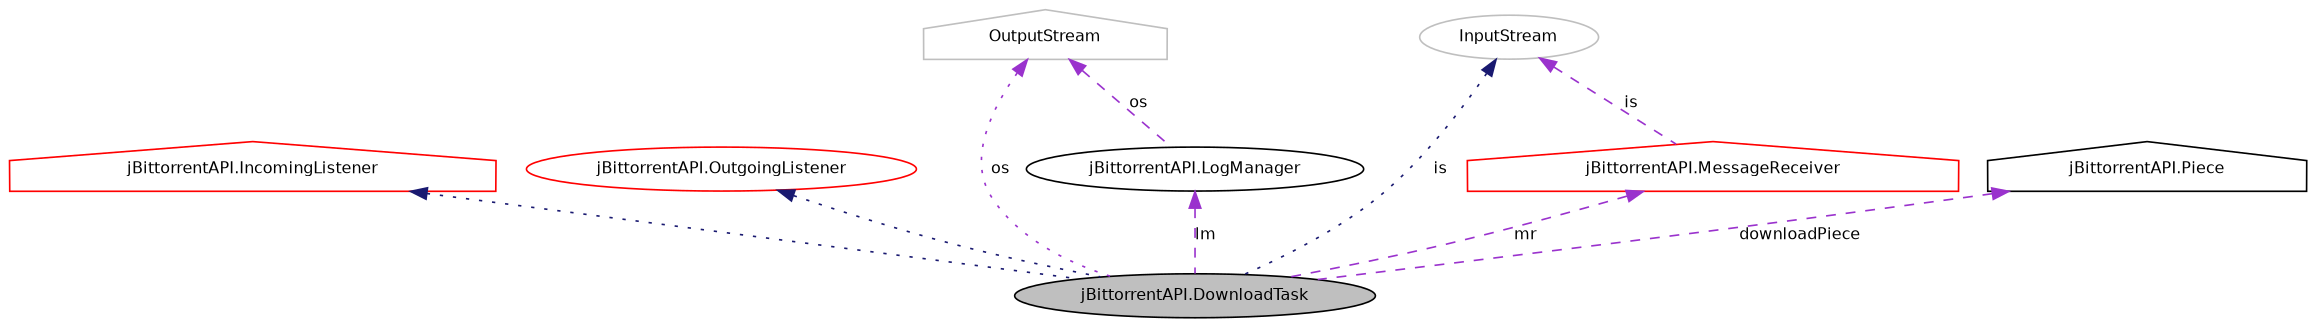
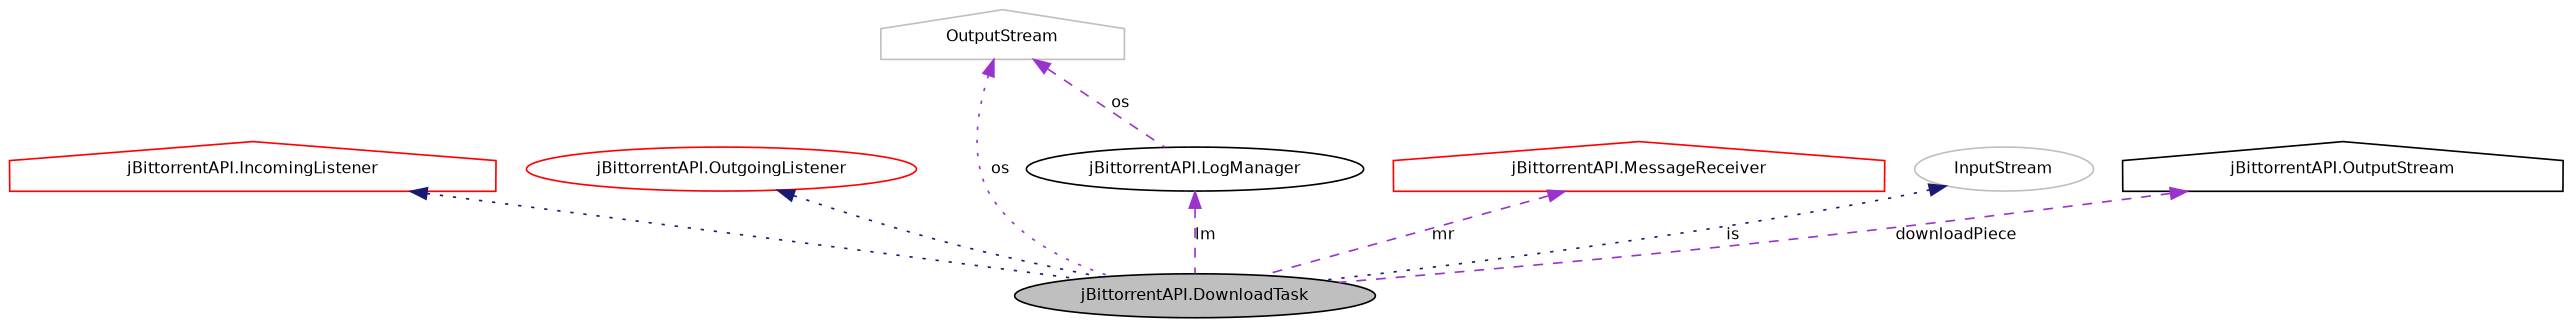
  digraph {
    fontname="DejaVu Sans"
    rankdir=TB
    node [color=black fontname="DejaVu Sans" fontsize=10 shape=ellipse]
    edge [color=darkorchid3 dir=back fontname="DejaVu Sans" fontsize=10 labelfontname=FreeSans labelfontsize=10 style=dashed]
    n1 [fillcolor=grey75 fontcolor=black height=0.2 label="jBittorrentAPI.DownloadTask" style=filled width=0.4]
    n2 [color=red height=0.2 label="jBittorrentAPI.IncomingListener" shape=house width=0.4]
    n3 [color=red height=0.2 label="jBittorrentAPI.OutgoingListener" width=0.4]
    n4 [height=0.2 label="jBittorrentAPI.LogManager" width=0.4]
    n5 [color=grey75 height=0.2 label=OutputStream shape=house width=0.4]
    n6 [color=red height=0.2 label="jBittorrentAPI.MessageReceiver" shape=house width=0.4]
    n7 [color=grey75 height=0.2 label=InputStream width=0.4]
-   n8 [height=0.2 label="jBittorrentAPI.Piece" shape=house width=0.4]
+   n8 [height=0.2 label="jBittorrentAPI.OutputStream" shape=house width=0.4]
    n2 -> n1 [color=midnightblue style=dotted]
    n3 -> n1 [color=midnightblue style=dotted]
    n4 -> n1 [label=lm]
    n5 -> n1 [label=os style=dotted]
    n5 -> n4 [label=os]
    n6 -> n1 [label=mr]
    n7 -> n1 [color=midnightblue label=is style=dotted]
-   n7 -> n6 [label=is]
    n8 -> n1 [label=downloadPiece]
  }
